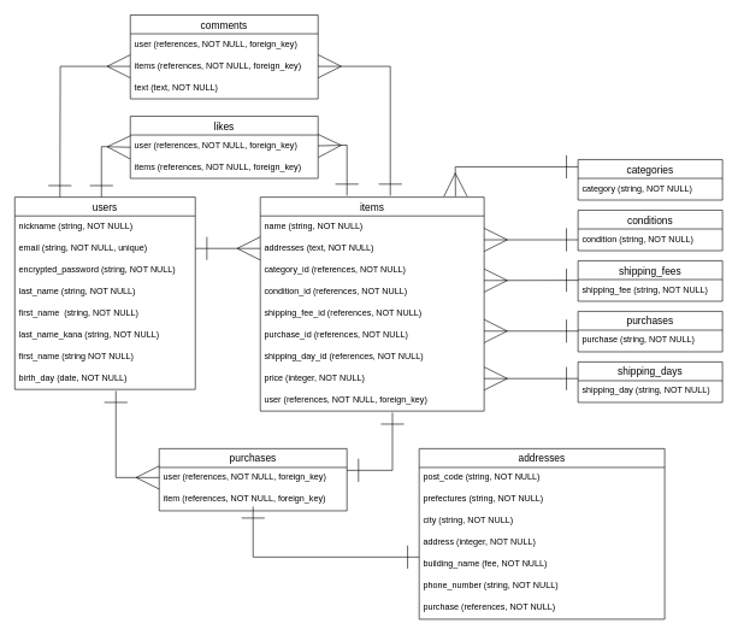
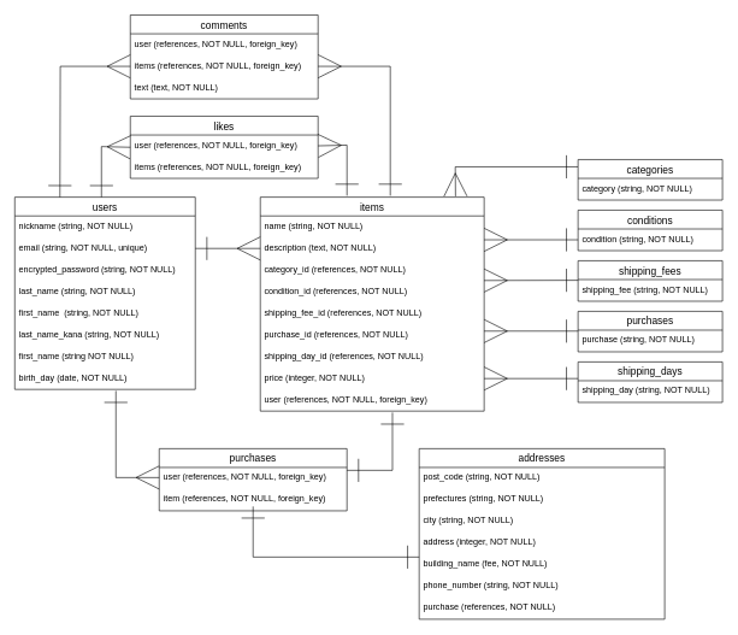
  <mxCell id="0" />
  <mxCell id="1" parent="0" />
  <mxCell id="2" value="users" style="swimlane;fontStyle=0;childLayout=stackLayout;horizontal=1;startSize=26;horizontalStack=0;resizeParent=1;resizeParentMax=0;resizeLast=0;collapsible=1;marginBottom=0;align=center;fontSize=14;" parent="1" vertex="1"><mxGeometry x="20" y="272" width="250" height="266" as="geometry" /></mxCell>
  <mxCell id="3" value="nickname (string, NOT NULL)" style="text;strokeColor=none;fillColor=none;spacingLeft=4;spacingRight=4;overflow=hidden;rotatable=0;points=[[0,0.5],[1,0.5]];portConstraint=eastwest;fontSize=12;" vertex="1" parent="2"><mxGeometry y="26" width="250" height="30" as="geometry" /></mxCell>
  <mxCell id="4" value="email (string, NOT NULL, unique)" style="text;strokeColor=none;fillColor=none;spacingLeft=4;spacingRight=4;overflow=hidden;rotatable=0;points=[[0,0.5],[1,0.5]];portConstraint=eastwest;fontSize=12;" parent="2" vertex="1"><mxGeometry y="56" width="250" height="30" as="geometry" /></mxCell>
  <mxCell id="5" value="encrypted_password (string, NOT NULL)" style="text;strokeColor=none;fillColor=none;spacingLeft=4;spacingRight=4;overflow=hidden;rotatable=0;points=[[0,0.5],[1,0.5]];portConstraint=eastwest;fontSize=12;" parent="2" vertex="1"><mxGeometry y="86" width="250" height="30" as="geometry" /></mxCell>
  <mxCell id="6" value="last_name (string, NOT NULL)" style="text;strokeColor=none;fillColor=none;spacingLeft=4;spacingRight=4;overflow=hidden;rotatable=0;points=[[0,0.5],[1,0.5]];portConstraint=eastwest;fontSize=12;" parent="2" vertex="1"><mxGeometry y="116" width="250" height="30" as="geometry" /></mxCell>
  <mxCell id="7" value="first_name  (string, NOT NULL)" style="text;strokeColor=none;fillColor=none;spacingLeft=4;spacingRight=4;overflow=hidden;rotatable=0;points=[[0,0.5],[1,0.5]];portConstraint=eastwest;fontSize=12;" parent="2" vertex="1"><mxGeometry y="146" width="250" height="30" as="geometry" /></mxCell>
  <mxCell id="8" value="last_name_kana (string, NOT NULL)" style="text;strokeColor=none;fillColor=none;spacingLeft=4;spacingRight=4;overflow=hidden;rotatable=0;points=[[0,0.5],[1,0.5]];portConstraint=eastwest;fontSize=12;" vertex="1" parent="2"><mxGeometry y="176" width="250" height="30" as="geometry" /></mxCell>
  <mxCell id="9" value="first_name (string NOT NULL)" style="text;strokeColor=none;fillColor=none;spacingLeft=4;spacingRight=4;overflow=hidden;rotatable=0;points=[[0,0.5],[1,0.5]];portConstraint=eastwest;fontSize=12;" vertex="1" parent="2"><mxGeometry y="206" width="250" height="30" as="geometry" /></mxCell>
  <mxCell id="10" value="birth_day (date, NOT NULL)" style="text;strokeColor=none;fillColor=none;spacingLeft=4;spacingRight=4;overflow=hidden;rotatable=0;points=[[0,0.5],[1,0.5]];portConstraint=eastwest;fontSize=12;" vertex="1" parent="2"><mxGeometry y="236" width="250" height="30" as="geometry" /></mxCell>
  <mxCell id="11" value="items" style="swimlane;fontStyle=0;childLayout=stackLayout;horizontal=1;startSize=26;horizontalStack=0;resizeParent=1;resizeParentMax=0;resizeLast=0;collapsible=1;marginBottom=0;align=center;fontSize=14;" parent="1" vertex="1"><mxGeometry x="360" y="272" width="310" height="296" as="geometry" /></mxCell>
  <mxCell id="12" value="name (string, NOT NULL)" style="text;strokeColor=none;fillColor=none;spacingLeft=4;spacingRight=4;overflow=hidden;rotatable=0;points=[[0,0.5],[1,0.5]];portConstraint=eastwest;fontSize=12;" parent="11" vertex="1"><mxGeometry y="26" width="310" height="30" as="geometry" /></mxCell>
- <mxCell id="13" value="addresses (text, NOT NULL)" style="text;strokeColor=none;fillColor=none;spacingLeft=4;spacingRight=4;overflow=hidden;rotatable=0;points=[[0,0.5],[1,0.5]];portConstraint=eastwest;fontSize=12;" parent="11" vertex="1"><mxGeometry y="56" width="310" height="30" as="geometry" /></mxCell>
+ <mxCell id="13" value="description (text, NOT NULL)" style="text;strokeColor=none;fillColor=none;spacingLeft=4;spacingRight=4;overflow=hidden;rotatable=0;points=[[0,0.5],[1,0.5]];portConstraint=eastwest;fontSize=12;" parent="11" vertex="1"><mxGeometry y="56" width="310" height="30" as="geometry" /></mxCell>
  <mxCell id="14" value="category_id (references, NOT NULL)" style="text;strokeColor=none;fillColor=none;spacingLeft=4;spacingRight=4;overflow=hidden;rotatable=0;points=[[0,0.5],[1,0.5]];portConstraint=eastwest;fontSize=12;" parent="11" vertex="1"><mxGeometry y="86" width="310" height="30" as="geometry" /></mxCell>
  <mxCell id="15" value="condition_id (references, NOT NULL)" style="text;strokeColor=none;fillColor=none;spacingLeft=4;spacingRight=4;overflow=hidden;rotatable=0;points=[[0,0.5],[1,0.5]];portConstraint=eastwest;fontSize=12;" parent="11" vertex="1"><mxGeometry y="116" width="310" height="30" as="geometry" /></mxCell>
  <mxCell id="16" value="shipping_fee_id (references, NOT NULL)" style="text;strokeColor=none;fillColor=none;spacingLeft=4;spacingRight=4;overflow=hidden;rotatable=0;points=[[0,0.5],[1,0.5]];portConstraint=eastwest;fontSize=12;" parent="11" vertex="1"><mxGeometry y="146" width="310" height="30" as="geometry" /></mxCell>
  <mxCell id="17" value="purchase_id (references, NOT NULL)" style="text;strokeColor=none;fillColor=none;spacingLeft=4;spacingRight=4;overflow=hidden;rotatable=0;points=[[0,0.5],[1,0.5]];portConstraint=eastwest;fontSize=12;" parent="11" vertex="1"><mxGeometry y="176" width="310" height="30" as="geometry" /></mxCell>
  <mxCell id="18" value="shipping_day_id (references, NOT NULL)" style="text;strokeColor=none;fillColor=none;spacingLeft=4;spacingRight=4;overflow=hidden;rotatable=0;points=[[0,0.5],[1,0.5]];portConstraint=eastwest;fontSize=12;" parent="11" vertex="1"><mxGeometry y="206" width="310" height="30" as="geometry" /></mxCell>
  <mxCell id="19" value="price (integer, NOT NULL)" style="text;strokeColor=none;fillColor=none;spacingLeft=4;spacingRight=4;overflow=hidden;rotatable=0;points=[[0,0.5],[1,0.5]];portConstraint=eastwest;fontSize=12;" parent="11" vertex="1"><mxGeometry y="236" width="310" height="30" as="geometry" /></mxCell>
  <mxCell id="20" value="user (references, NOT NULL, foreign_key)" style="text;strokeColor=none;fillColor=none;spacingLeft=4;spacingRight=4;overflow=hidden;rotatable=0;points=[[0,0.5],[1,0.5]];portConstraint=eastwest;fontSize=12;" parent="11" vertex="1"><mxGeometry y="266" width="310" height="30" as="geometry" /></mxCell>
  <mxCell id="21" style="edgeStyle=none;html=1;exitX=1;exitY=0.5;exitDx=0;exitDy=0;verticalAlign=middle;horizontal=1;startArrow=ERone;startFill=0;endSize=30;endArrow=ERmany;endFill=0;startSize=30;entryX=0;entryY=0.5;entryDx=0;entryDy=0;" parent="1" source="4" edge="1"><mxGeometry relative="1" as="geometry"><mxPoint x="360" y="343" as="targetPoint" /></mxGeometry></mxCell>
  <mxCell id="22" value="purchases" style="swimlane;fontStyle=0;childLayout=stackLayout;horizontal=1;startSize=26;horizontalStack=0;resizeParent=1;resizeParentMax=0;resizeLast=0;collapsible=1;marginBottom=0;align=center;fontSize=14;" parent="1" vertex="1"><mxGeometry x="220" y="620" width="260" height="86" as="geometry" /></mxCell>
  <mxCell id="23" value="user (references, NOT NULL, foreign_key)" style="text;strokeColor=none;fillColor=none;spacingLeft=4;spacingRight=4;overflow=hidden;rotatable=0;points=[[0,0.5],[1,0.5]];portConstraint=eastwest;fontSize=12;" parent="22" vertex="1"><mxGeometry y="26" width="260" height="30" as="geometry" /></mxCell>
  <mxCell id="24" value="item (references, NOT NULL, foreign_key)" style="text;strokeColor=none;fillColor=none;spacingLeft=4;spacingRight=4;overflow=hidden;rotatable=0;points=[[0,0.5],[1,0.5]];portConstraint=eastwest;fontSize=12;" parent="22" vertex="1"><mxGeometry y="56" width="260" height="30" as="geometry" /></mxCell>
  <mxCell id="25" style="edgeStyle=none;html=1;startArrow=ERone;startFill=0;endArrow=ERone;endFill=0;startSize=30;endSize=30;rounded=0;" parent="1" edge="1"><mxGeometry relative="1" as="geometry"><mxPoint x="543" y="570" as="targetPoint" /><mxPoint x="480" y="650" as="sourcePoint" /><Array as="points"><mxPoint x="543" y="650" /></Array></mxGeometry></mxCell>
  <mxCell id="26" style="edgeStyle=none;rounded=0;html=1;startArrow=ERone;startFill=0;endArrow=ERmany;endFill=0;startSize=30;endSize=30;entryX=0.872;entryY=-0.004;entryDx=0;entryDy=0;entryPerimeter=0;" edge="1" parent="1" target="11"><mxGeometry relative="1" as="geometry"><mxPoint x="630" y="270" as="targetPoint" /><mxPoint x="800" y="230" as="sourcePoint" /><Array as="points"><mxPoint x="630" y="230" /></Array></mxGeometry></mxCell>
  <mxCell id="27" value="categories" style="swimlane;fontStyle=0;childLayout=stackLayout;horizontal=1;startSize=26;horizontalStack=0;resizeParent=1;resizeParentMax=0;resizeLast=0;collapsible=1;marginBottom=0;align=center;fontSize=14;" vertex="1" parent="1"><mxGeometry x="800" y="220" width="200" height="56" as="geometry" /></mxCell>
  <mxCell id="28" value="category (string, NOT NULL)" style="text;strokeColor=none;fillColor=none;spacingLeft=4;spacingRight=4;overflow=hidden;rotatable=0;points=[[0,0.5],[1,0.5]];portConstraint=eastwest;fontSize=12;" vertex="1" parent="27"><mxGeometry y="26" width="200" height="30" as="geometry" /></mxCell>
  <mxCell id="29" value="conditions" style="swimlane;fontStyle=0;childLayout=stackLayout;horizontal=1;startSize=26;horizontalStack=0;resizeParent=1;resizeParentMax=0;resizeLast=0;collapsible=1;marginBottom=0;align=center;fontSize=14;" vertex="1" parent="1"><mxGeometry x="800" y="290" width="200" height="56" as="geometry" /></mxCell>
  <mxCell id="30" value="condition (string, NOT NULL)" style="text;strokeColor=none;fillColor=none;spacingLeft=4;spacingRight=4;overflow=hidden;rotatable=0;points=[[0,0.5],[1,0.5]];portConstraint=eastwest;fontSize=12;" vertex="1" parent="29"><mxGeometry y="26" width="200" height="30" as="geometry" /></mxCell>
  <mxCell id="31" style="edgeStyle=none;html=1;startArrow=ERmany;startFill=0;endArrow=ERone;endFill=0;startSize=30;endSize=30;rounded=0;" edge="1" parent="1"><mxGeometry relative="1" as="geometry"><mxPoint x="160" y="540" as="targetPoint" /><mxPoint x="220" y="660" as="sourcePoint" /><Array as="points"><mxPoint x="160" y="660" /></Array></mxGeometry></mxCell>
  <mxCell id="32" value="addresses" style="swimlane;fontStyle=0;childLayout=stackLayout;horizontal=1;startSize=26;horizontalStack=0;resizeParent=1;resizeParentMax=0;resizeLast=0;collapsible=1;marginBottom=0;align=center;fontSize=14;" vertex="1" parent="1"><mxGeometry x="580" y="620" width="340" height="236" as="geometry" /></mxCell>
  <mxCell id="33" value="post_code (string, NOT NULL)" style="text;strokeColor=none;fillColor=none;spacingLeft=4;spacingRight=4;overflow=hidden;rotatable=0;points=[[0,0.5],[1,0.5]];portConstraint=eastwest;fontSize=12;" vertex="1" parent="32"><mxGeometry y="26" width="340" height="30" as="geometry" /></mxCell>
  <mxCell id="34" value="prefectures (string, NOT NULL)" style="text;strokeColor=none;fillColor=none;spacingLeft=4;spacingRight=4;overflow=hidden;rotatable=0;points=[[0,0.5],[1,0.5]];portConstraint=eastwest;fontSize=12;" vertex="1" parent="32"><mxGeometry y="56" width="340" height="30" as="geometry" /></mxCell>
  <mxCell id="35" value="city (string, NOT NULL)" style="text;strokeColor=none;fillColor=none;spacingLeft=4;spacingRight=4;overflow=hidden;rotatable=0;points=[[0,0.5],[1,0.5]];portConstraint=eastwest;fontSize=12;" vertex="1" parent="32"><mxGeometry y="86" width="340" height="30" as="geometry" /></mxCell>
  <mxCell id="36" value="address (integer, NOT NULL)" style="text;strokeColor=none;fillColor=none;spacingLeft=4;spacingRight=4;overflow=hidden;rotatable=0;points=[[0,0.5],[1,0.5]];portConstraint=eastwest;fontSize=12;" vertex="1" parent="32"><mxGeometry y="116" width="340" height="30" as="geometry" /></mxCell>
  <mxCell id="37" value="building_name (fee, NOT NULL)" style="text;strokeColor=none;fillColor=none;spacingLeft=4;spacingRight=4;overflow=hidden;rotatable=0;points=[[0,0.5],[1,0.5]];portConstraint=eastwest;fontSize=12;" vertex="1" parent="32"><mxGeometry y="146" width="340" height="30" as="geometry" /></mxCell>
  <mxCell id="38" value="phone_number (string, NOT NULL)" style="text;strokeColor=none;fillColor=none;spacingLeft=4;spacingRight=4;overflow=hidden;rotatable=0;points=[[0,0.5],[1,0.5]];portConstraint=eastwest;fontSize=12;" vertex="1" parent="32"><mxGeometry y="176" width="340" height="30" as="geometry" /></mxCell>
  <mxCell id="39" value="purchase (references, NOT NULL)" style="text;strokeColor=none;fillColor=none;spacingLeft=4;spacingRight=4;overflow=hidden;rotatable=0;points=[[0,0.5],[1,0.5]];portConstraint=eastwest;fontSize=12;" vertex="1" parent="32"><mxGeometry y="206" width="340" height="30" as="geometry" /></mxCell>
  <mxCell id="40" value="" style="edgeStyle=none;rounded=0;html=1;startArrow=ERone;startFill=0;endArrow=ERone;endFill=0;startSize=30;endSize=30;" edge="1" parent="1"><mxGeometry relative="1" as="geometry"><mxPoint x="350" y="700" as="sourcePoint" /><mxPoint x="580" y="770" as="targetPoint" /><Array as="points"><mxPoint x="350" y="770" /></Array></mxGeometry></mxCell>
  <mxCell id="41" value="comments" style="swimlane;fontStyle=0;childLayout=stackLayout;horizontal=1;startSize=26;horizontalStack=0;resizeParent=1;resizeParentMax=0;resizeLast=0;collapsible=1;marginBottom=0;align=center;fontSize=14;" vertex="1" parent="1"><mxGeometry x="180" y="20" width="260" height="116" as="geometry" /></mxCell>
  <mxCell id="42" value="user (references, NOT NULL, foreign_key)" style="text;strokeColor=none;fillColor=none;spacingLeft=4;spacingRight=4;overflow=hidden;rotatable=0;points=[[0,0.5],[1,0.5]];portConstraint=eastwest;fontSize=12;" vertex="1" parent="41"><mxGeometry y="26" width="260" height="30" as="geometry" /></mxCell>
  <mxCell id="43" value="items (references, NOT NULL, foreign_key)" style="text;strokeColor=none;fillColor=none;spacingLeft=4;spacingRight=4;overflow=hidden;rotatable=0;points=[[0,0.5],[1,0.5]];portConstraint=eastwest;fontSize=12;" vertex="1" parent="41"><mxGeometry y="56" width="260" height="30" as="geometry" /></mxCell>
  <mxCell id="44" value="text (text, NOT NULL)" style="text;strokeColor=none;fillColor=none;spacingLeft=4;spacingRight=4;overflow=hidden;rotatable=0;points=[[0,0.5],[1,0.5]];portConstraint=eastwest;fontSize=12;" vertex="1" parent="41"><mxGeometry y="86" width="260" height="30" as="geometry" /></mxCell>
  <mxCell id="45" value="likes" style="swimlane;fontStyle=0;childLayout=stackLayout;horizontal=1;startSize=26;horizontalStack=0;resizeParent=1;resizeParentMax=0;resizeLast=0;collapsible=1;marginBottom=0;align=center;fontSize=14;" vertex="1" parent="1"><mxGeometry x="180" y="160" width="260" height="86" as="geometry" /></mxCell>
  <mxCell id="46" value="user (references, NOT NULL, foreign_key)" style="text;strokeColor=none;fillColor=none;spacingLeft=4;spacingRight=4;overflow=hidden;rotatable=0;points=[[0,0.5],[1,0.5]];portConstraint=eastwest;fontSize=12;" vertex="1" parent="45"><mxGeometry y="26" width="260" height="30" as="geometry" /></mxCell>
  <mxCell id="47" value="items (references, NOT NULL, foreign_key)" style="text;strokeColor=none;fillColor=none;spacingLeft=4;spacingRight=4;overflow=hidden;rotatable=0;points=[[0,0.5],[1,0.5]];portConstraint=eastwest;fontSize=12;" vertex="1" parent="45"><mxGeometry y="56" width="260" height="30" as="geometry" /></mxCell>
  <mxCell id="48" style="edgeStyle=none;rounded=0;html=1;exitX=1;exitY=0.5;exitDx=0;exitDy=0;startArrow=ERmany;startFill=0;endArrow=ERone;endFill=0;startSize=30;endSize=30;" edge="1" parent="1" source="46"><mxGeometry relative="1" as="geometry"><mxPoint x="480" y="270" as="targetPoint" /><Array as="points"><mxPoint x="480" y="200" /></Array></mxGeometry></mxCell>
  <mxCell id="49" style="edgeStyle=none;rounded=0;html=1;exitX=0;exitY=0.5;exitDx=0;exitDy=0;startArrow=ERmany;startFill=0;endArrow=ERone;endFill=0;startSize=30;endSize=30;" edge="1" parent="1"><mxGeometry relative="1" as="geometry"><mxPoint x="140" y="272" as="targetPoint" /><mxPoint x="180" y="203" as="sourcePoint" /><Array as="points"><mxPoint x="140" y="202" /></Array></mxGeometry></mxCell>
  <mxCell id="50" style="edgeStyle=none;rounded=0;html=1;exitX=0;exitY=0.5;exitDx=0;exitDy=0;entryX=0.25;entryY=0;entryDx=0;entryDy=0;startArrow=ERmany;startFill=0;endArrow=ERone;endFill=0;startSize=30;endSize=30;" edge="1" parent="1" source="43" target="2"><mxGeometry relative="1" as="geometry"><Array as="points"><mxPoint x="83" y="91" /></Array></mxGeometry></mxCell>
  <mxCell id="51" style="edgeStyle=none;rounded=0;html=1;exitX=1;exitY=0.5;exitDx=0;exitDy=0;startArrow=ERmany;startFill=0;endArrow=ERone;endFill=0;startSize=30;endSize=30;" edge="1" parent="1" source="43"><mxGeometry relative="1" as="geometry"><mxPoint x="540" y="270" as="targetPoint" /><Array as="points"><mxPoint x="540" y="91" /></Array></mxGeometry></mxCell>
  <mxCell id="52" value="shipping_fees" style="swimlane;fontStyle=0;childLayout=stackLayout;horizontal=1;startSize=26;horizontalStack=0;resizeParent=1;resizeParentMax=0;resizeLast=0;collapsible=1;marginBottom=0;align=center;fontSize=14;" vertex="1" parent="1"><mxGeometry x="800" y="360" width="200" height="56" as="geometry" /></mxCell>
  <mxCell id="53" value="shipping_fee (string, NOT NULL)" style="text;strokeColor=none;fillColor=none;spacingLeft=4;spacingRight=4;overflow=hidden;rotatable=0;points=[[0,0.5],[1,0.5]];portConstraint=eastwest;fontSize=12;" vertex="1" parent="52"><mxGeometry y="26" width="200" height="30" as="geometry" /></mxCell>
  <mxCell id="54" value="purchases" style="swimlane;fontStyle=0;childLayout=stackLayout;horizontal=1;startSize=26;horizontalStack=0;resizeParent=1;resizeParentMax=0;resizeLast=0;collapsible=1;marginBottom=0;align=center;fontSize=14;" vertex="1" parent="1"><mxGeometry x="800" y="430" width="200" height="56" as="geometry" /></mxCell>
  <mxCell id="55" value="purchase (string, NOT NULL)" style="text;strokeColor=none;fillColor=none;spacingLeft=4;spacingRight=4;overflow=hidden;rotatable=0;points=[[0,0.5],[1,0.5]];portConstraint=eastwest;fontSize=12;" vertex="1" parent="54"><mxGeometry y="26" width="200" height="30" as="geometry" /></mxCell>
  <mxCell id="56" value="shipping_days" style="swimlane;fontStyle=0;childLayout=stackLayout;horizontal=1;startSize=26;horizontalStack=0;resizeParent=1;resizeParentMax=0;resizeLast=0;collapsible=1;marginBottom=0;align=center;fontSize=14;" vertex="1" parent="1"><mxGeometry x="800" y="500" width="200" height="56" as="geometry" /></mxCell>
  <mxCell id="57" value="shipping_day (string, NOT NULL)" style="text;strokeColor=none;fillColor=none;spacingLeft=4;spacingRight=4;overflow=hidden;rotatable=0;points=[[0,0.5],[1,0.5]];portConstraint=eastwest;fontSize=12;" vertex="1" parent="56"><mxGeometry y="26" width="200" height="30" as="geometry" /></mxCell>
  <mxCell id="58" style="edgeStyle=none;rounded=0;html=1;exitX=0;exitY=0.5;exitDx=0;exitDy=0;startArrow=ERone;startFill=0;endArrow=ERmany;endFill=0;startSize=30;endSize=30;" edge="1" parent="1" source="30"><mxGeometry relative="1" as="geometry"><mxPoint x="800" y="332" as="sourcePoint" /><mxPoint x="670" y="331" as="targetPoint" /></mxGeometry></mxCell>
  <mxCell id="59" style="edgeStyle=none;rounded=0;html=1;startArrow=ERone;startFill=0;endArrow=ERmany;endFill=0;startSize=30;endSize=30;" edge="1" parent="1"><mxGeometry relative="1" as="geometry"><mxPoint x="800" y="387" as="sourcePoint" /><mxPoint x="670" y="387.33" as="targetPoint" /></mxGeometry></mxCell>
  <mxCell id="60" style="edgeStyle=none;rounded=0;html=1;startArrow=ERone;startFill=0;endArrow=ERmany;endFill=0;startSize=30;endSize=30;" edge="1" parent="1"><mxGeometry relative="1" as="geometry"><mxPoint x="800" y="457.33" as="sourcePoint" /><mxPoint x="670" y="457.33" as="targetPoint" /></mxGeometry></mxCell>
  <mxCell id="61" style="edgeStyle=none;rounded=0;html=1;entryX=1;entryY=0.5;entryDx=0;entryDy=0;startArrow=ERone;startFill=0;endArrow=ERmany;endFill=0;startSize=30;endSize=30;" edge="1" parent="1" target="19"><mxGeometry relative="1" as="geometry"><mxPoint x="800" y="523" as="sourcePoint" /></mxGeometry></mxCell>
